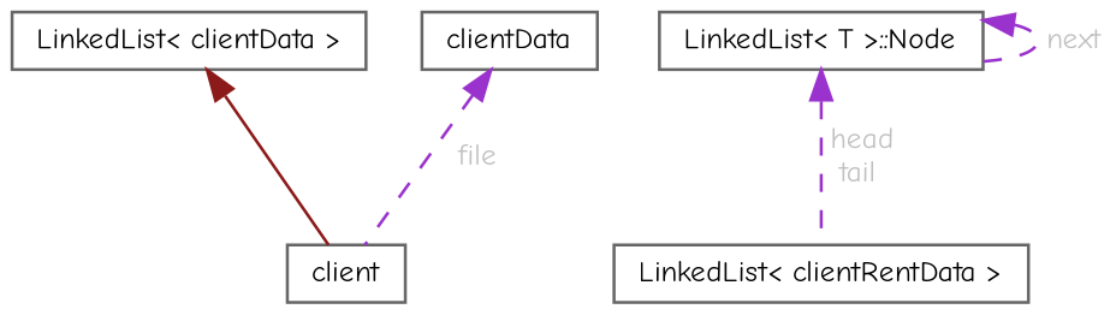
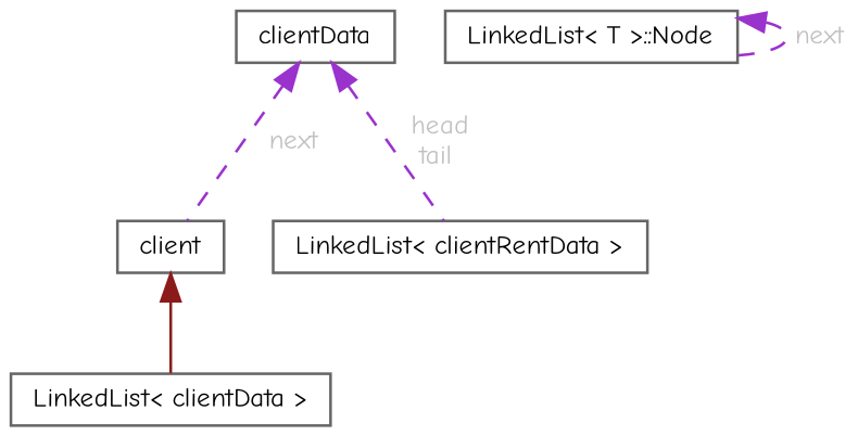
  digraph {
    fontname="Comic Neue"
    node [color=gray40 fillcolor=white fontname="Comic Neue" fontsize=10 shape=box style=filled]
    edge [color=darkorchid3 dir=back fontname="Comic Neue" fontsize=10 labelfontname=Helvetica labelfontsize=10 style=dashed fontcolor=grey]
    n1 [height=0.2 label=client width=0.4]
    n2 [height=0.2 label="LinkedList\< clientData \>" width=0.4]
    n3 [height=0.2 label="LinkedList\< T \>::Node" width=0.4]
    n4 [height=0.2 label="LinkedList\< clientRentData \>" width=0.4]
    n5 [height=0.2 label=clientData width=0.4]
-   n2 -> n1 [color=firebrick4 style=solid fontcolor=""]
+   n1 -> n2 [color=firebrick4 style=solid fontcolor=""]
    n3 -> n3 [label=" next"]
-   n3 -> n4 [label=" head\ntail"]
-   n5 -> n1 [label=" file"]
+   n5 -> n4 [label=" head\ntail"]
+   n5 -> n1 [label=" next"]
  }
